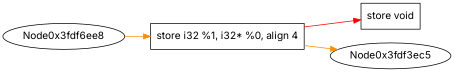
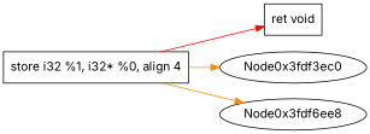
  digraph {
    fontname=Inter
    rankdir=LR
    node [fontname=Inter]
    edge [color=darkorange fontname=Inter]
    n1 [label="  store i32 %1, i32* %0, align 4" shape=record]
-   n2 [label="store void" shape=record]
-   Node0x3fdf3ec0 [label=Node0x3fdf3ec5]
+   n2 [label="  ret void" shape=record]
+   Node0x3fdf3ec0
    n4 [label=Node0x3fdf6ee8]
    n1 -> n2 [color=red]
    n1 -> Node0x3fdf3ec0
-   n4 -> n1
+   n1 -> n4
  }
